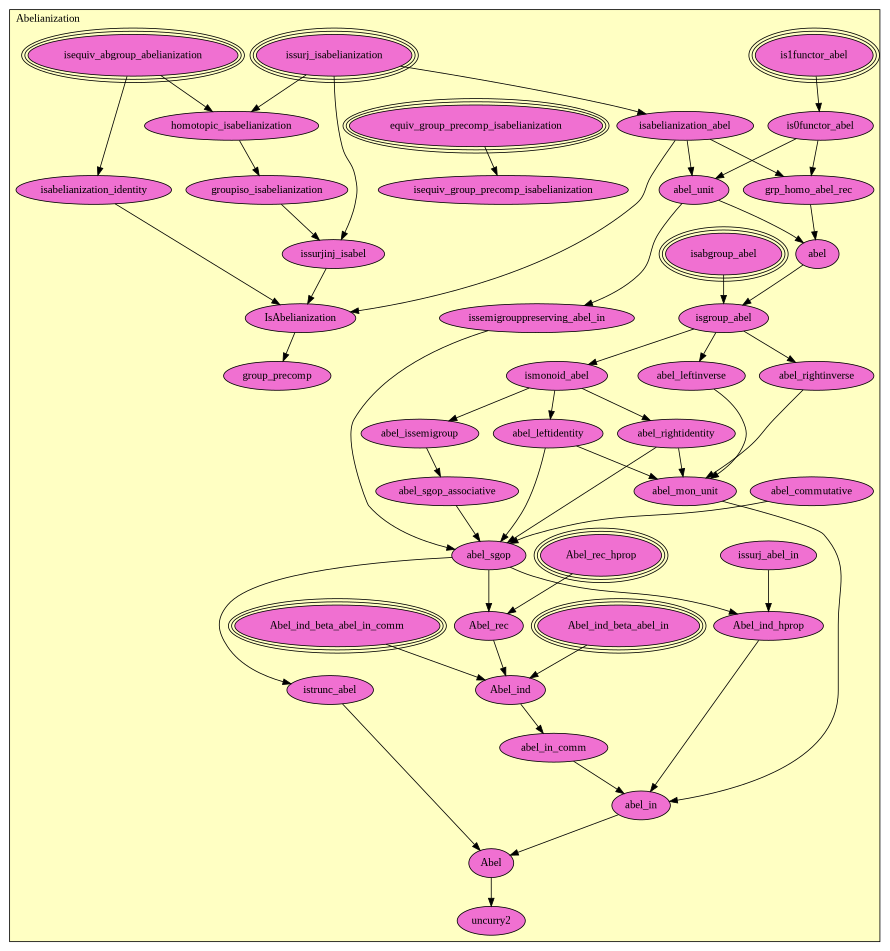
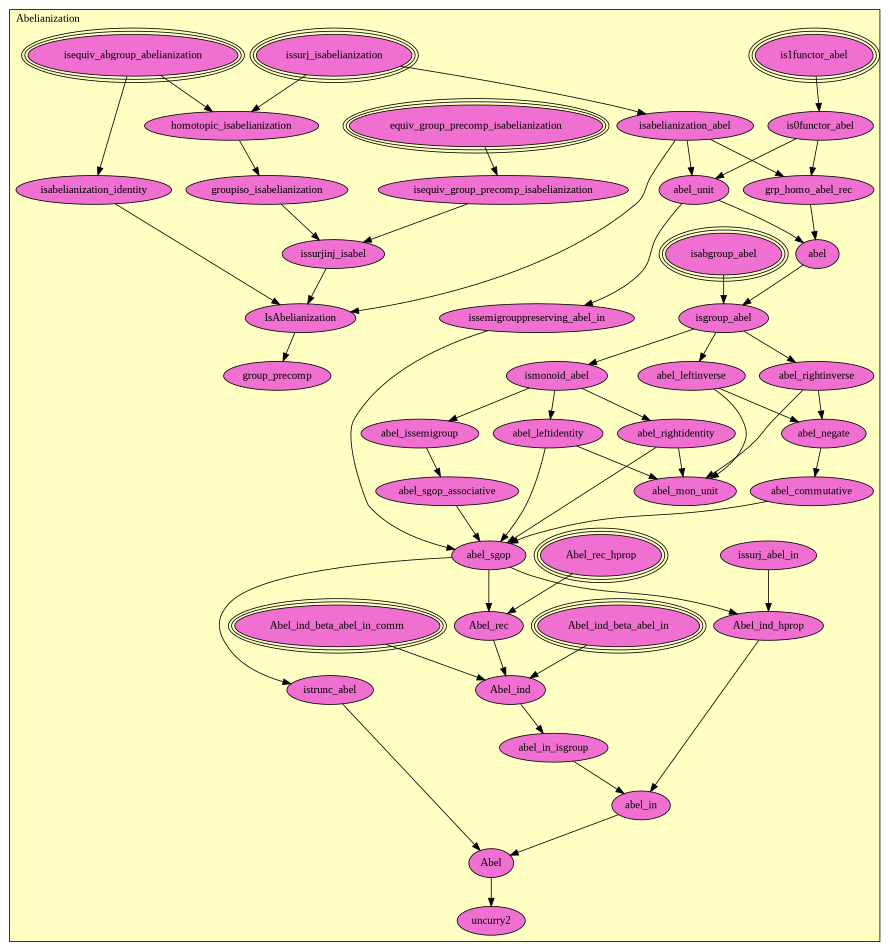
  digraph {
    fontname="Liberation Serif"
    node [fillcolor="#F070D1" fontname="Liberation Serif" style=filled]
    edge [fontname="Liberation Serif"]
    n1 [label=is1functor_abel peripheries=3]
    n2 [label=is0functor_abel]
    n3 [label=isequiv_abgroup_abelianization peripheries=3]
    n4 [label=isabelianization_identity]
    n5 [label=issurj_isabelianization peripheries=3]
    n6 [label=homotopic_isabelianization]
    n7 [label=groupiso_isabelianization]
    n8 [label=isabelianization_abel]
    n9 [label=grp_homo_abel_rec]
    n10 [label=abel_unit]
    n11 [label=abel]
    n12 [label=issurj_abel_in]
    n13 [label=issemigrouppreserving_abel_in]
    n14 [label=isabgroup_abel peripheries=3]
    n15 [label=isgroup_abel]
    n16 [label=abel_rightinverse]
    n17 [label=abel_leftinverse]
+   n18 [label=abel_negate]
    n19 [label=abel_commutative]
    n20 [label=ismonoid_abel]
    n21 [label=abel_rightidentity]
    n22 [label=abel_leftidentity]
    n23 [label=abel_mon_unit]
    n24 [label=abel_issemigroup]
    n25 [label=abel_sgop_associative]
    n26 [label=abel_sgop]
    n27 [label=Abel_rec_hprop peripheries=3]
    n28 [label=Abel_ind_hprop]
    n29 [label=Abel_rec]
    n30 [label=Abel_ind_beta_abel_in_comm peripheries=3]
    n31 [label=Abel_ind_beta_abel_in peripheries=3]
    n32 [label=Abel_ind]
    n33 [label=istrunc_abel]
-   n34 [label=abel_in_comm]
+   n34 [label=abel_in_isgroup]
    n35 [label=abel_in]
    n36 [label=Abel]
    n37 [label=uncurry2]
    n38 [label=equiv_group_precomp_isabelianization peripheries=3]
    n39 [label=isequiv_group_precomp_isabelianization]
    n40 [label=issurjinj_isabel]
    n41 [label=IsAbelianization]
    n42 [label=group_precomp]
    subgraph cluster_1 {
      fillcolor="#FFFFC3"
      label=Abelianization
      labeljust=l
      style=filled
      n1
      n2
      n3
      n4
      n5
      n6
      n7
      n8
      n9
      n10
      n11
      n12
      n13
      n14
      n15
      n16
      n17
+     n18
      n19
      n20
      n21
      n22
      n23
      n24
      n25
      n26
      n27
      n28
      n29
      n30
      n31
      n32
      n33
      n34
      n35
      n36
      n37
      n38
      n39
      n40
      n41
      n42
    }
    n1 -> n2
    n2 -> n9
    n2 -> n10
    n3 -> n4
    n3 -> n6
    n4 -> n41
    n5 -> n6
    n5 -> n8
    n6 -> n7
    n7 -> n40
    n8 -> n9
    n8 -> n10
    n8 -> n41
    n9 -> n11
    n10 -> n11
    n10 -> n13
    n11 -> n15
    n12 -> n28
    n13 -> n26
    n14 -> n15
    n15 -> n16
    n15 -> n17
    n15 -> n20
+   n16 -> n18
    n16 -> n23
+   n17 -> n18
    n17 -> n23
+   n18 -> n19
    n19 -> n26
    n20 -> n21
    n20 -> n22
    n20 -> n24
    n21 -> n23
    n21 -> n26
    n22 -> n23
    n22 -> n26
-   n23 -> n35
    n24 -> n25
    n25 -> n26
    n26 -> n28
    n26 -> n29
    n26 -> n33
    n27 -> n29
    n28 -> n35
    n29 -> n32
    n30 -> n32
    n31 -> n32
    n32 -> n34
    n33 -> n36
    n34 -> n35
    n35 -> n36
    n36 -> n37
    n38 -> n39
-   n5 -> n40
+   n39 -> n40
    n40 -> n41
    n41 -> n42
  }
